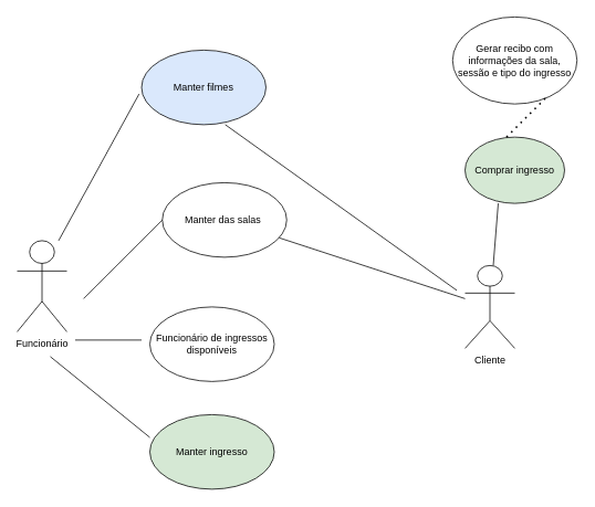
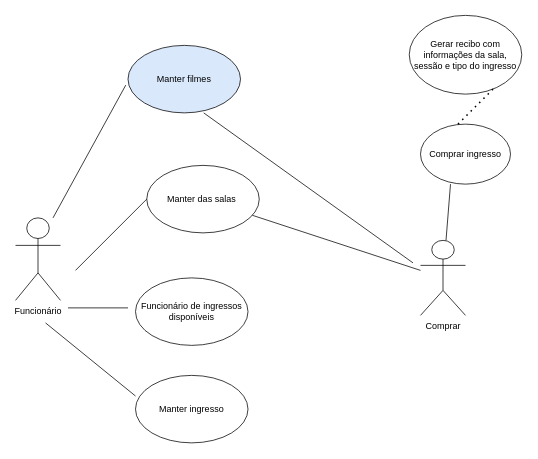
  <mxCell id="0" />
  <mxCell id="1" parent="0" />
  <mxCell id="2" value="&lt;font style=&quot;vertical-align: inherit;&quot;&gt;&lt;font style=&quot;vertical-align: inherit;&quot;&gt;&lt;font style=&quot;vertical-align: inherit;&quot;&gt;&lt;font style=&quot;vertical-align: inherit;&quot;&gt;Funcionário&lt;/font&gt;&lt;/font&gt;&lt;/font&gt;&lt;/font&gt;" style="shape=umlActor;verticalLabelPosition=bottom;verticalAlign=top;html=1;outlineConnect=0;" vertex="1" parent="1"><mxGeometry x="20" y="290" width="60" height="110" as="geometry" /></mxCell>
  <mxCell id="3" value="&lt;font style=&quot;vertical-align: inherit;&quot;&gt;&lt;font style=&quot;vertical-align: inherit;&quot;&gt;&lt;font style=&quot;vertical-align: inherit;&quot;&gt;&lt;font style=&quot;vertical-align: inherit;&quot;&gt;&lt;font style=&quot;vertical-align: inherit;&quot;&gt;&lt;font style=&quot;vertical-align: inherit;&quot;&gt;&lt;font style=&quot;vertical-align: inherit;&quot;&gt;&lt;font style=&quot;vertical-align: inherit;&quot;&gt;&lt;font style=&quot;vertical-align: inherit;&quot;&gt;&lt;font style=&quot;vertical-align: inherit;&quot;&gt;Manter filmes&lt;/font&gt;&lt;/font&gt;&lt;/font&gt;&lt;/font&gt;&lt;/font&gt;&lt;/font&gt;&lt;/font&gt;&lt;/font&gt;&lt;/font&gt;&lt;/font&gt;" style="ellipse;whiteSpace=wrap;html=1;fillColor=#dae8fc;" vertex="1" parent="1"><mxGeometry x="170" y="60" width="150" height="90" as="geometry" /></mxCell>
  <mxCell id="4" value="&lt;font style=&quot;vertical-align: inherit;&quot;&gt;&lt;font style=&quot;vertical-align: inherit;&quot;&gt;&lt;font style=&quot;vertical-align: inherit;&quot;&gt;&lt;font style=&quot;vertical-align: inherit;&quot;&gt;&lt;font style=&quot;vertical-align: inherit;&quot;&gt;&lt;font style=&quot;vertical-align: inherit;&quot;&gt;Manter das salas&amp;nbsp;&lt;/font&gt;&lt;/font&gt;&lt;/font&gt;&lt;/font&gt;&lt;/font&gt;&lt;/font&gt;" style="ellipse;whiteSpace=wrap;html=1;" vertex="1" parent="1"><mxGeometry x="195" y="220" width="150" height="90" as="geometry" /></mxCell>
  <mxCell id="5" value="&lt;font style=&quot;vertical-align: inherit;&quot;&gt;&lt;font style=&quot;vertical-align: inherit;&quot;&gt;&lt;font style=&quot;vertical-align: inherit;&quot;&gt;&lt;font style=&quot;vertical-align: inherit;&quot;&gt;Funcionário de ingressos disponíveis&lt;/font&gt;&lt;/font&gt;&lt;/font&gt;&lt;/font&gt;" style="ellipse;whiteSpace=wrap;html=1;" vertex="1" parent="1"><mxGeometry x="180" y="370" width="150" height="90" as="geometry" /></mxCell>
- <mxCell id="6" value="&lt;font style=&quot;vertical-align: inherit;&quot;&gt;&lt;font style=&quot;vertical-align: inherit;&quot;&gt;&lt;font style=&quot;vertical-align: inherit;&quot;&gt;&lt;font style=&quot;vertical-align: inherit;&quot;&gt;&lt;font style=&quot;vertical-align: inherit;&quot;&gt;&lt;font style=&quot;vertical-align: inherit;&quot;&gt;&lt;font style=&quot;vertical-align: inherit;&quot;&gt;&lt;font style=&quot;vertical-align: inherit;&quot;&gt;Manter ingresso&lt;/font&gt;&lt;/font&gt;&lt;/font&gt;&lt;/font&gt;&lt;/font&gt;&lt;/font&gt;&lt;/font&gt;&lt;/font&gt;" style="ellipse;whiteSpace=wrap;html=1;fillColor=#d5e8d4;" vertex="1" parent="1"><mxGeometry x="180" y="500" width="150" height="90" as="geometry" /></mxCell>
+ <mxCell id="6" value="&lt;font style=&quot;vertical-align: inherit;&quot;&gt;&lt;font style=&quot;vertical-align: inherit;&quot;&gt;&lt;font style=&quot;vertical-align: inherit;&quot;&gt;&lt;font style=&quot;vertical-align: inherit;&quot;&gt;&lt;font style=&quot;vertical-align: inherit;&quot;&gt;&lt;font style=&quot;vertical-align: inherit;&quot;&gt;&lt;font style=&quot;vertical-align: inherit;&quot;&gt;&lt;font style=&quot;vertical-align: inherit;&quot;&gt;Manter ingresso&lt;/font&gt;&lt;/font&gt;&lt;/font&gt;&lt;/font&gt;&lt;/font&gt;&lt;/font&gt;&lt;/font&gt;&lt;/font&gt;" style="ellipse;whiteSpace=wrap;html=1;" vertex="1" parent="1"><mxGeometry x="180" y="500" width="150" height="90" as="geometry" /></mxCell>
  <mxCell id="7" value="" style="endArrow=none;html=1;rounded=0;endFill=0;entryX=-0.02;entryY=0.589;entryDx=0;entryDy=0;entryPerimeter=0;" edge="1" parent="1" target="3"><mxGeometry width="50" height="50" relative="1" as="geometry"><mxPoint x="70" y="290" as="sourcePoint" /><mxPoint x="160" y="130" as="targetPoint" /></mxGeometry></mxCell>
  <mxCell id="8" value="" style="endArrow=none;html=1;rounded=0;entryX=0;entryY=0.5;entryDx=0;entryDy=0;" edge="1" parent="1" target="4"><mxGeometry width="50" height="50" relative="1" as="geometry"><mxPoint x="100" y="360" as="sourcePoint" /><mxPoint x="150" y="310" as="targetPoint" /></mxGeometry></mxCell>
  <mxCell id="9" value="" style="endArrow=none;html=1;rounded=0;" edge="1" parent="1"><mxGeometry width="50" height="50" relative="1" as="geometry"><mxPoint x="90" y="410" as="sourcePoint" /><mxPoint x="170" y="410" as="targetPoint" /></mxGeometry></mxCell>
  <mxCell id="10" value="" style="endArrow=none;html=1;rounded=0;entryX=0;entryY=0.306;entryDx=0;entryDy=0;entryPerimeter=0;" edge="1" parent="1"><mxGeometry width="50" height="50" relative="1" as="geometry"><mxPoint x="60" y="430" as="sourcePoint" /><mxPoint x="180" y="527.54" as="targetPoint" /></mxGeometry></mxCell>
- <mxCell id="11" value="&lt;font style=&quot;vertical-align: inherit;&quot;&gt;&lt;font style=&quot;vertical-align: inherit;&quot;&gt;Cliente&lt;/font&gt;&lt;/font&gt;" style="shape=umlActor;verticalLabelPosition=bottom;verticalAlign=top;html=1;outlineConnect=0;" vertex="1" parent="1"><mxGeometry x="560" y="320" width="60" height="100" as="geometry" /></mxCell>
- <mxCell id="12" value="&lt;font style=&quot;vertical-align: inherit;&quot;&gt;&lt;font style=&quot;vertical-align: inherit;&quot;&gt;Comprar ingresso&lt;/font&gt;&lt;/font&gt;" style="ellipse;whiteSpace=wrap;html=1;fillColor=#d5e8d4;" vertex="1" parent="1"><mxGeometry x="560" y="165" width="120" height="80" as="geometry" /></mxCell>
+ <mxCell id="11" value="&lt;font style=&quot;vertical-align: inherit;&quot;&gt;&lt;font style=&quot;vertical-align: inherit;&quot;&gt;Comprar&lt;/font&gt;&lt;/font&gt;" style="shape=umlActor;verticalLabelPosition=bottom;verticalAlign=top;html=1;outlineConnect=0;" vertex="1" parent="1"><mxGeometry x="560" y="320" width="60" height="100" as="geometry" /></mxCell>
+ <mxCell id="12" value="&lt;font style=&quot;vertical-align: inherit;&quot;&gt;&lt;font style=&quot;vertical-align: inherit;&quot;&gt;Comprar ingresso&lt;/font&gt;&lt;/font&gt;" style="ellipse;whiteSpace=wrap;html=1;" vertex="1" parent="1"><mxGeometry x="560" y="165" width="120" height="80" as="geometry" /></mxCell>
  <mxCell id="13" value="" style="endArrow=none;html=1;rounded=0;entryX=0.673;entryY=1;entryDx=0;entryDy=0;entryPerimeter=0;" edge="1" parent="1" target="3"><mxGeometry width="50" height="50" relative="1" as="geometry"><mxPoint x="550" y="350" as="sourcePoint" /><mxPoint x="560" y="270" as="targetPoint" /></mxGeometry></mxCell>
  <mxCell id="14" value="&lt;font style=&quot;vertical-align: inherit;&quot;&gt;&lt;font style=&quot;vertical-align: inherit;&quot;&gt;Gerar recibo com informações da sala, sessão e tipo do ingresso&lt;/font&gt;&lt;/font&gt;" style="ellipse;whiteSpace=wrap;html=1;" vertex="1" parent="1"><mxGeometry x="545" width="150" height="105" as="geometry" y="20" /></mxCell>
  <mxCell id="15" value="" style="endArrow=none;html=1;rounded=0;" edge="1" parent="1" target="4"><mxGeometry width="50" height="50" relative="1" as="geometry"><mxPoint x="560" y="360" as="sourcePoint" /><mxPoint x="520" y="293" as="targetPoint" /></mxGeometry></mxCell>
  <mxCell id="16" value="" style="endArrow=none;html=1;rounded=0;entryX=0.967;entryY=0.788;entryDx=0;entryDy=0;entryPerimeter=0;" edge="1" parent="1" source="11"><mxGeometry width="50" height="50" relative="1" as="geometry"><mxPoint x="640" y="312" as="sourcePoint" /><mxPoint x="600" y="245" as="targetPoint" /></mxGeometry></mxCell>
  <mxCell id="17" value="" style="endArrow=none;dashed=1;html=1;dashPattern=1 3;strokeWidth=2;rounded=0;" edge="1" parent="1"><mxGeometry width="50" height="50" relative="1" as="geometry"><mxPoint x="610" y="165" as="sourcePoint" /><mxPoint x="660" y="115" as="targetPoint" /></mxGeometry></mxCell>
